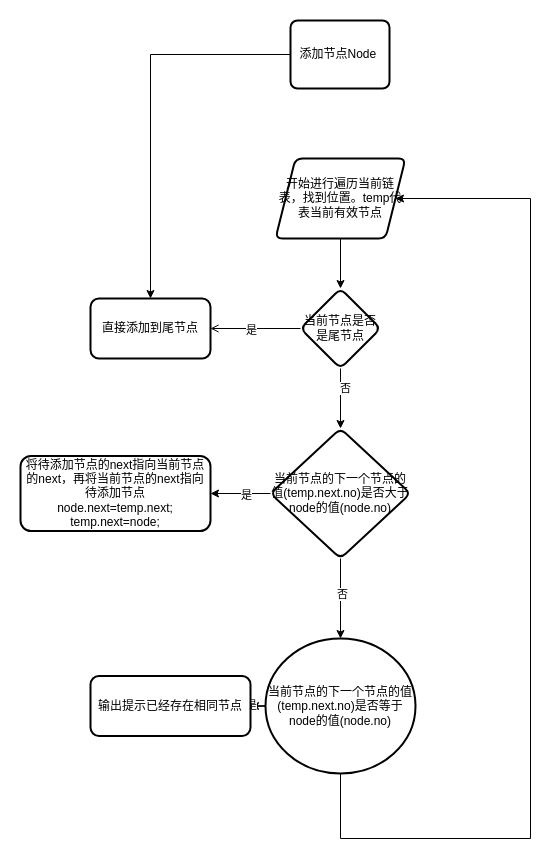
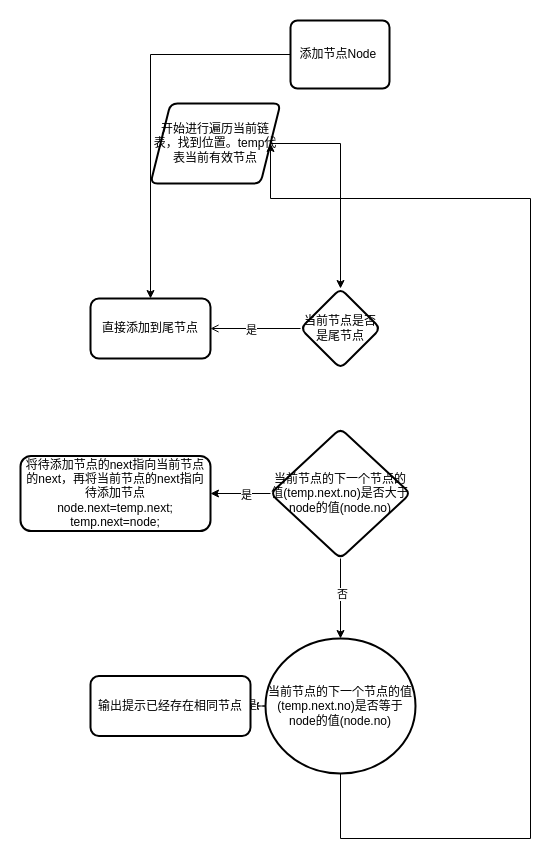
  <mxCell id="0" />
  <mxCell id="1" parent="0" />
  <mxCell id="2" value="" style="edgeStyle=orthogonalEdgeStyle;rounded=0;orthogonalLoop=1;jettySize=auto;html=1;" edge="1" parent="1" source="3" target="20"><mxGeometry relative="1" as="geometry" /></mxCell>
  <mxCell id="3" value="添加节点Node&amp;nbsp;" style="rounded=1;whiteSpace=wrap;html=1;absoluteArcSize=1;arcSize=14;strokeWidth=2;" vertex="1" parent="1"><mxGeometry x="290" y="20" width="99" height="68" as="geometry" /></mxCell>
  <mxCell id="4" value="" style="edgeStyle=orthogonalEdgeStyle;rounded=0;orthogonalLoop=1;jettySize=auto;html=1;" edge="1" parent="1" source="5" target="15"><mxGeometry relative="1" as="geometry" /></mxCell>
- <mxCell id="5" value="开始进行遍历当前链表，找到位置。temp代表当前有效节点" style="shape=parallelogram;perimeter=parallelogramPerimeter;whiteSpace=wrap;html=1;fixedSize=1;rounded=1;strokeWidth=2;arcSize=14;" vertex="1" parent="1"><mxGeometry x="275" y="158" width="130" height="80" as="geometry" /></mxCell>
+ <mxCell id="5" value="开始进行遍历当前链表，找到位置。temp代表当前有效节点" style="shape=parallelogram;perimeter=parallelogramPerimeter;whiteSpace=wrap;html=1;fixedSize=1;rounded=1;strokeWidth=2;arcSize=14;" vertex="1" parent="1"><mxGeometry x="150" y="103" width="130" height="80" as="geometry" /></mxCell>
  <mxCell id="6" value="" style="edgeStyle=orthogonalEdgeStyle;rounded=0;orthogonalLoop=1;jettySize=auto;html=1;" edge="1" parent="1" source="10" target="19"><mxGeometry relative="1" as="geometry" /></mxCell>
  <mxCell id="7" value="否" style="edgeLabel;html=1;align=center;verticalAlign=middle;resizable=0;points=[];" vertex="1" connectable="0" parent="6"><mxGeometry x="-0.124" y="1" relative="1" as="geometry"><mxPoint as="offset" /></mxGeometry></mxCell>
  <mxCell id="8" value="" style="edgeStyle=orthogonalEdgeStyle;rounded=0;orthogonalLoop=1;jettySize=auto;html=1;" edge="1" parent="1" source="10" target="21"><mxGeometry relative="1" as="geometry" /></mxCell>
  <mxCell id="9" value="是" style="edgeLabel;html=1;align=center;verticalAlign=middle;resizable=0;points=[];" vertex="1" connectable="0" parent="8"><mxGeometry x="-0.167" y="1" relative="1" as="geometry"><mxPoint as="offset" /></mxGeometry></mxCell>
  <mxCell id="10" value="当前节点的下一个节点的值(temp.next.no)是否大于node的值(node.no)" style="rhombus;whiteSpace=wrap;html=1;rounded=1;strokeWidth=2;arcSize=14;" vertex="1" parent="1"><mxGeometry x="270" y="428" width="140" height="130" as="geometry" /></mxCell>
- <mxCell id="11" style="edgeStyle=orthogonalEdgeStyle;rounded=0;orthogonalLoop=1;jettySize=auto;html=1;exitX=0.5;exitY=1;exitDx=0;exitDy=0;entryX=0.5;entryY=0;entryDx=0;entryDy=0;" edge="1" parent="1" source="15" target="10"><mxGeometry relative="1" as="geometry" /></mxCell>
- <mxCell id="12" value="否" style="edgeLabel;html=1;align=center;verticalAlign=middle;resizable=0;points=[];" vertex="1" connectable="0" parent="11"><mxGeometry x="-0.367" y="4" relative="1" as="geometry"><mxPoint as="offset" /></mxGeometry></mxCell>
  <mxCell id="13" value="" style="edgeStyle=orthogonalEdgeStyle;rounded=0;orthogonalLoop=1;jettySize=auto;html=1;endArrow=open;" edge="1" parent="1" source="15" target="20"><mxGeometry relative="1" as="geometry" /></mxCell>
  <mxCell id="14" value="是" style="edgeLabel;html=1;align=center;verticalAlign=middle;resizable=0;points=[];" vertex="1" connectable="0" parent="13"><mxGeometry x="0.12" y="1" relative="1" as="geometry"><mxPoint as="offset" /></mxGeometry></mxCell>
  <mxCell id="15" value="当前节点是否是尾节点" style="rhombus;whiteSpace=wrap;html=1;rounded=1;strokeWidth=2;arcSize=14;" vertex="1" parent="1"><mxGeometry x="300" y="288" width="80" height="80" as="geometry" /></mxCell>
  <mxCell id="16" style="edgeStyle=orthogonalEdgeStyle;rounded=0;orthogonalLoop=1;jettySize=auto;html=1;exitX=0.5;exitY=1;exitDx=0;exitDy=0;entryX=1;entryY=0.5;entryDx=0;entryDy=0;" edge="1" parent="1" source="19" target="5"><mxGeometry relative="1" as="geometry"><Array as="points"><mxPoint x="340" y="838" /><mxPoint x="530" y="838" /><mxPoint x="530" y="198" /></Array></mxGeometry></mxCell>
- <mxCell id="17" value="" style="edgeStyle=orthogonalEdgeStyle;rounded=0;orthogonalLoop=1;jettySize=auto;html=1;" edge="1" parent="1" source="19" target="22"><mxGeometry relative="1" as="geometry" /></mxCell>
+ <mxCell id="17" value="" style="edgeStyle=orthogonalEdgeStyle;rounded=0;orthogonalLoop=1;jettySize=auto;html=1;dashed=1;" edge="1" parent="1" source="19" target="22"><mxGeometry relative="1" as="geometry" /></mxCell>
  <mxCell id="18" value="是" style="edgeLabel;html=1;align=center;verticalAlign=middle;resizable=0;points=[];" vertex="1" connectable="0" parent="17"><mxGeometry x="-0.221" y="1" relative="1" as="geometry"><mxPoint as="offset" /></mxGeometry></mxCell>
  <mxCell id="19" value="&lt;span&gt;当前节点的下一个节点的值(temp.next.no)是否等于node的值(node.no)&lt;/span&gt;" style="ellipse;whiteSpace=wrap;html=1;strokeWidth=2;arcSize=14;" vertex="1" parent="1"><mxGeometry x="265" y="638" width="150" height="135" as="geometry" /></mxCell>
  <mxCell id="20" value="直接添加到尾节点" style="whiteSpace=wrap;html=1;rounded=1;strokeWidth=2;arcSize=14;" vertex="1" parent="1"><mxGeometry x="90" y="298" width="120" height="60" as="geometry" /></mxCell>
  <mxCell id="21" value="将待添加节点的next指向当前节点的next，再将当前节点的next指向待添加节点&lt;br&gt;node.next=temp.next;&lt;br&gt;temp.next=node;" style="whiteSpace=wrap;html=1;rounded=1;strokeWidth=2;arcSize=14;" vertex="1" parent="1"><mxGeometry x="20" y="455.5" width="190" height="75" as="geometry" /></mxCell>
  <mxCell id="22" value="输出提示已经存在相同节点" style="whiteSpace=wrap;html=1;rounded=1;strokeWidth=2;arcSize=14;" vertex="1" parent="1"><mxGeometry x="90" y="675.5" width="160" height="60" as="geometry" /></mxCell>
